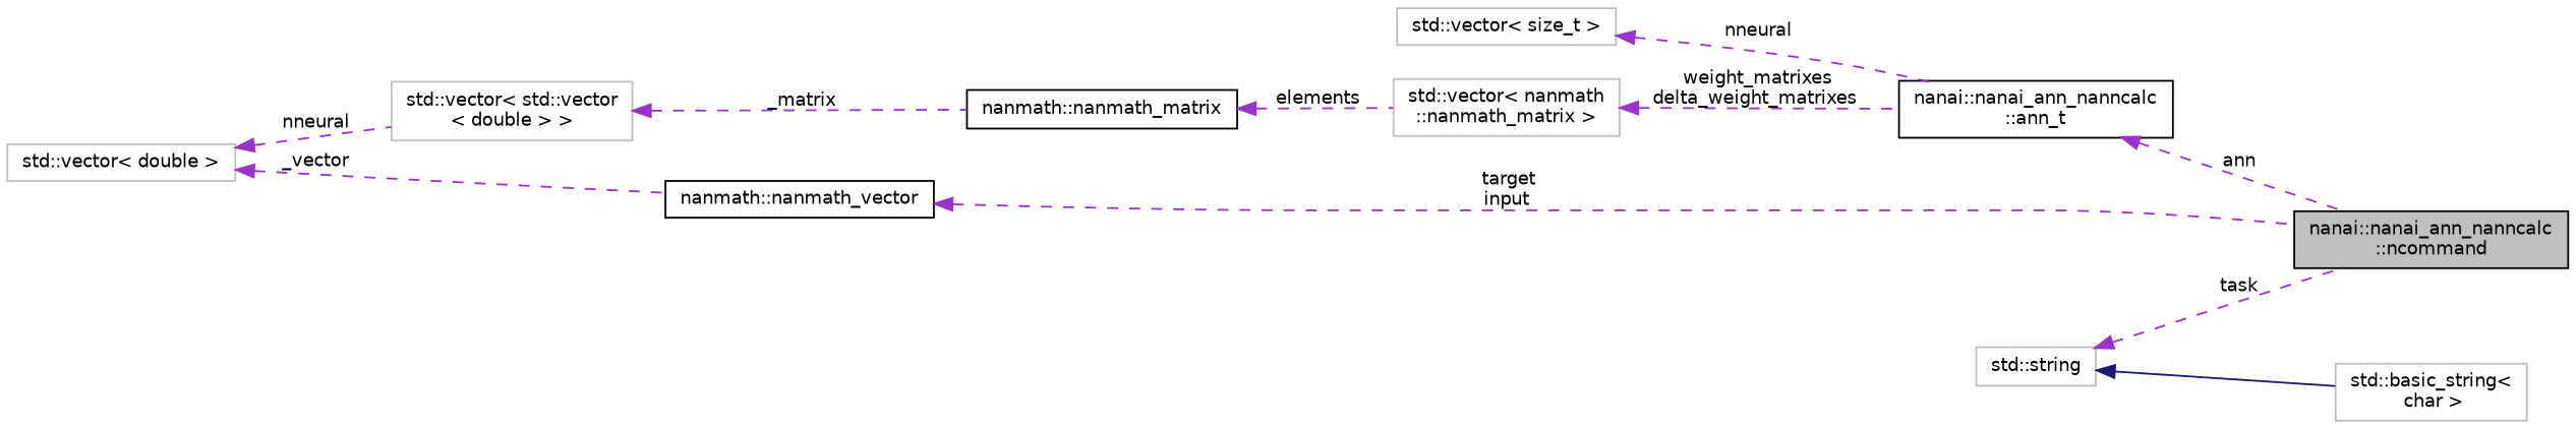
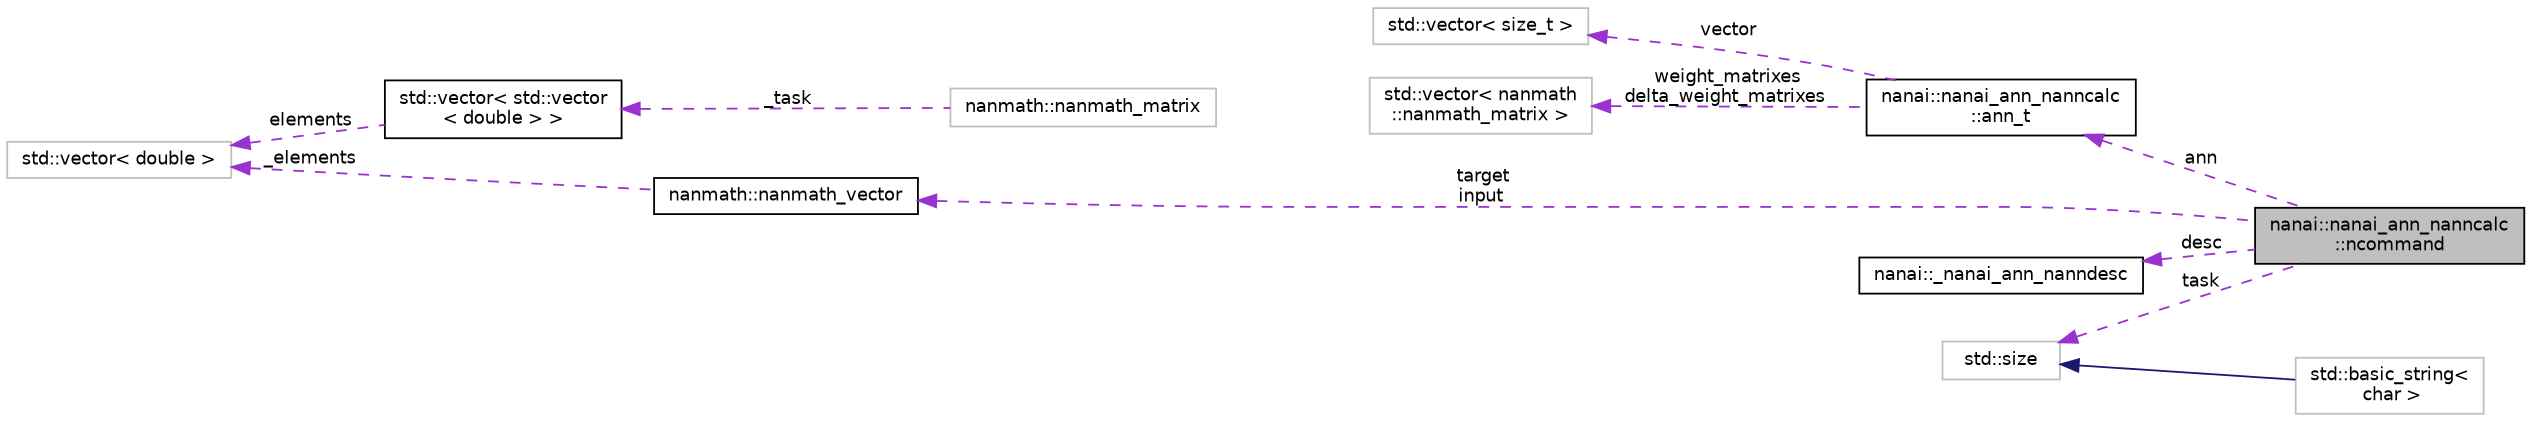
  digraph {
    rankdir=LR
    node [color=grey75 fillcolor=white fontname=Helvetica fontsize=10 shape=record style=filled]
    edge [color=darkorchid3 dir=back fontname=Helvetica fontsize=10 labelfontname=Helvetica labelfontsize=10 style=dashed]
    n1 [color=black fillcolor=grey75 fontcolor=black height=0.2 label="nanai::nanai_ann_nanncalc\l::ncommand" width=0.4]
    n2 [color=black height=0.2 label="nanai::nanai_ann_nanncalc\l::ann_t" width=0.4]
    n3 [height=0.2 label="std::vector\< size_t \>" width=0.4]
    n4 [height=0.2 label="std::vector\< nanmath\l::nanmath_matrix \>" width=0.4]
-   n5 [color=black height=0.2 label="nanmath::nanmath_matrix" width=0.4]
-   n6 [height=0.2 label="std::vector\< std::vector\l\< double \> \>" width=0.4]
+   n5 [height=0.2 label="nanmath::nanmath_matrix" width=0.4]
+   n6 [color=black height=0.2 label="std::vector\< std::vector\l\< double \> \>" width=0.4]
    n7 [height=0.2 label="std::vector\< double \>" width=0.4]
    n8 [color=black height=0.2 label="nanmath::nanmath_vector" width=0.4]
-   n10 [height=0.2 label="std::string" width=0.4]
+   n9 [color=black height=0.2 label="nanai::_nanai_ann_nanndesc" width=0.4]
+   n10 [height=0.2 label="std::size" width=0.4]
    n11 [height=0.2 label="std::basic_string\<\l char \>" width=0.4]
    n2 -> n1 [label=" ann"]
-   n3 -> n2 [label=" nneural"]
+   n3 -> n2 [label=" vector"]
    n4 -> n2 [label=" weight_matrixes\ndelta_weight_matrixes"]
-   n5 -> n4 [label=" elements"]
-   n6 -> n5 [label=" _matrix"]
-   n7 -> n6 [label=" nneural"]
-   n7 -> n8 [label=" _vector"]
+   n6 -> n5 [label=" _task"]
+   n7 -> n6 [label=" elements"]
+   n7 -> n8 [label=" _elements"]
    n8 -> n1 [label=" target\ninput"]
+   n9 -> n1 [label=" desc"]
    n10 -> n1 [label=" task"]
    n10 -> n11 [color=midnightblue style=solid]
  }
